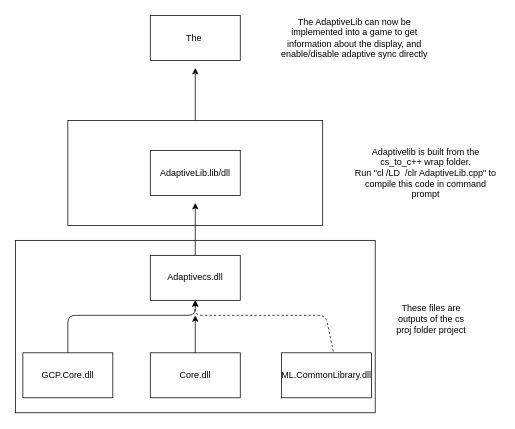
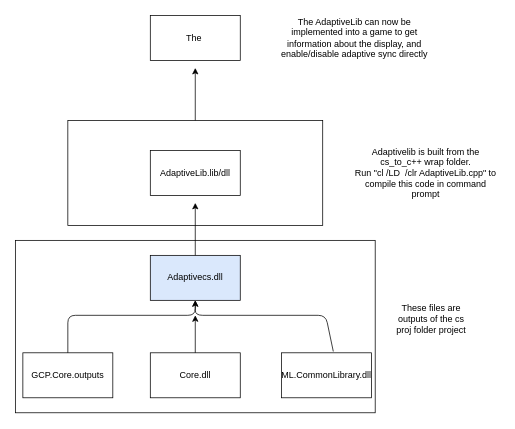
  <mxCell id="0" />
  <mxCell id="1" parent="0" />
  <mxCell id="2" value="" style="rounded=0;whiteSpace=wrap;html=1;gradientColor=#ffffff;fillColor=none;" vertex="1" parent="1"><mxGeometry x="20" y="320" width="480" height="230" as="geometry" /></mxCell>
- <mxCell id="3" value="GCP.Core.dll" style="rounded=0;whiteSpace=wrap;html=1;" vertex="1" parent="1"><mxGeometry x="30" y="470" width="120" height="60" as="geometry" /></mxCell>
+ <mxCell id="3" value="GCP.Core.outputs" style="rounded=0;whiteSpace=wrap;html=1;" vertex="1" parent="1"><mxGeometry x="30" y="470" width="120" height="60" as="geometry" /></mxCell>
  <mxCell id="4" value="Core.dll" style="rounded=0;whiteSpace=wrap;html=1;" vertex="1" parent="1"><mxGeometry x="200" y="470" width="120" height="60" as="geometry" /></mxCell>
  <mxCell id="5" value="ML.CommonLibrary.dll" style="rounded=0;whiteSpace=wrap;html=1;" vertex="1" parent="1"><mxGeometry x="375" y="470" width="120" height="60" as="geometry" /></mxCell>
- <mxCell id="6" value="Adaptivecs.dll" style="rounded=0;whiteSpace=wrap;html=1;" vertex="1" parent="1"><mxGeometry x="200" y="340" width="120" height="60" as="geometry" /></mxCell>
+ <mxCell id="6" value="Adaptivecs.dll" style="rounded=0;whiteSpace=wrap;html=1;fillColor=#dae8fc;" vertex="1" parent="1"><mxGeometry x="200" y="340" width="120" height="60" as="geometry" /></mxCell>
  <mxCell id="7" value="" style="endArrow=open;html=1;exitX=0.5;exitY=0;exitDx=0;exitDy=0;entryX=0.5;entryY=1;entryDx=0;entryDy=0;" edge="1" parent="1" source="3" target="6"><mxGeometry width="50" height="50" relative="1" as="geometry"><mxPoint x="70" y="470" as="sourcePoint" /><mxPoint x="120" y="420" as="targetPoint" /><Array as="points"><mxPoint x="90" y="420" /><mxPoint x="260" y="420" /></Array></mxGeometry></mxCell>
  <mxCell id="8" value="" style="endArrow=classic;html=1;" edge="1" parent="1"><mxGeometry width="50" height="50" relative="1" as="geometry"><mxPoint x="260" y="470" as="sourcePoint" /><mxPoint x="260" y="420" as="targetPoint" /></mxGeometry></mxCell>
- <mxCell id="9" value="" style="endArrow=classic;html=1;exitX=0.576;exitY=-0.03;exitDx=0;exitDy=0;exitPerimeter=0;entryX=0.5;entryY=1;entryDx=0;entryDy=0;dashed=1;" edge="1" parent="1" source="5" target="6"><mxGeometry width="50" height="50" relative="1" as="geometry"><mxPoint x="470" y="400" as="sourcePoint" /><mxPoint x="520" y="350" as="targetPoint" /><Array as="points"><mxPoint x="434" y="420" /><mxPoint x="260" y="420" /></Array></mxGeometry></mxCell>
+ <mxCell id="9" value="" style="endArrow=classic;html=1;exitX=0.576;exitY=-0.03;exitDx=0;exitDy=0;exitPerimeter=0;entryX=0.5;entryY=1;entryDx=0;entryDy=0;" edge="1" parent="1" source="5" target="6"><mxGeometry width="50" height="50" relative="1" as="geometry"><mxPoint x="470" y="400" as="sourcePoint" /><mxPoint x="520" y="350" as="targetPoint" /><Array as="points"><mxPoint x="434" y="420" /><mxPoint x="260" y="420" /></Array></mxGeometry></mxCell>
  <mxCell id="10" value="These files are outputs of the cs proj folder project" style="text;html=1;strokeColor=none;fillColor=none;align=center;verticalAlign=middle;whiteSpace=wrap;rounded=0;" vertex="1" parent="1"><mxGeometry x="520" y="415" width="110" height="20" as="geometry" /></mxCell>
  <mxCell id="11" value="" style="endArrow=classic;html=1;exitX=0.5;exitY=0;exitDx=0;exitDy=0;" edge="1" parent="1" source="6"><mxGeometry width="50" height="50" relative="1" as="geometry"><mxPoint x="270" y="290" as="sourcePoint" /><mxPoint x="260" y="270" as="targetPoint" /></mxGeometry></mxCell>
  <mxCell id="12" value="AdaptiveLib.lib/dll" style="rounded=0;whiteSpace=wrap;html=1;fillColor=none;gradientColor=#ffffff;" vertex="1" parent="1"><mxGeometry x="200" y="200" width="120" height="60" as="geometry" /></mxCell>
  <mxCell id="13" value="" style="rounded=0;whiteSpace=wrap;html=1;fillColor=none;gradientColor=#ffffff;" vertex="1" parent="1"><mxGeometry x="90" y="160" width="340" height="140" as="geometry" /></mxCell>
  <mxCell id="14" value="Adaptivelib is built from the cs_to_c++ wrap folder.&lt;br&gt;Run &quot;cl /LD&amp;nbsp; /clr AdaptiveLib.cpp&quot; to compile this code in command prompt" style="text;html=1;strokeColor=none;fillColor=none;align=center;verticalAlign=middle;whiteSpace=wrap;rounded=0;" vertex="1" parent="1"><mxGeometry x="470" y="220" width="195" height="20" as="geometry" /></mxCell>
  <mxCell id="15" value="" style="endArrow=classic;html=1;exitX=0.5;exitY=0;exitDx=0;exitDy=0;" edge="1" parent="1" source="13"><mxGeometry width="50" height="50" relative="1" as="geometry"><mxPoint x="250" y="130" as="sourcePoint" /><mxPoint x="260" y="90" as="targetPoint" /></mxGeometry></mxCell>
  <mxCell id="16" value="The&amp;nbsp;" style="rounded=0;whiteSpace=wrap;html=1;fillColor=none;gradientColor=#ffffff;" vertex="1" parent="1"><mxGeometry x="200" y="20" width="120" height="60" as="geometry" /></mxCell>
  <mxCell id="17" value="The AdaptiveLib can now be implemented into a game to get information about the display, and enable/disable adaptive sync directly" style="text;html=1;strokeColor=none;fillColor=none;align=center;verticalAlign=middle;whiteSpace=wrap;rounded=0;" vertex="1" parent="1"><mxGeometry x="365" y="40" width="215" height="20" as="geometry" /></mxCell>
